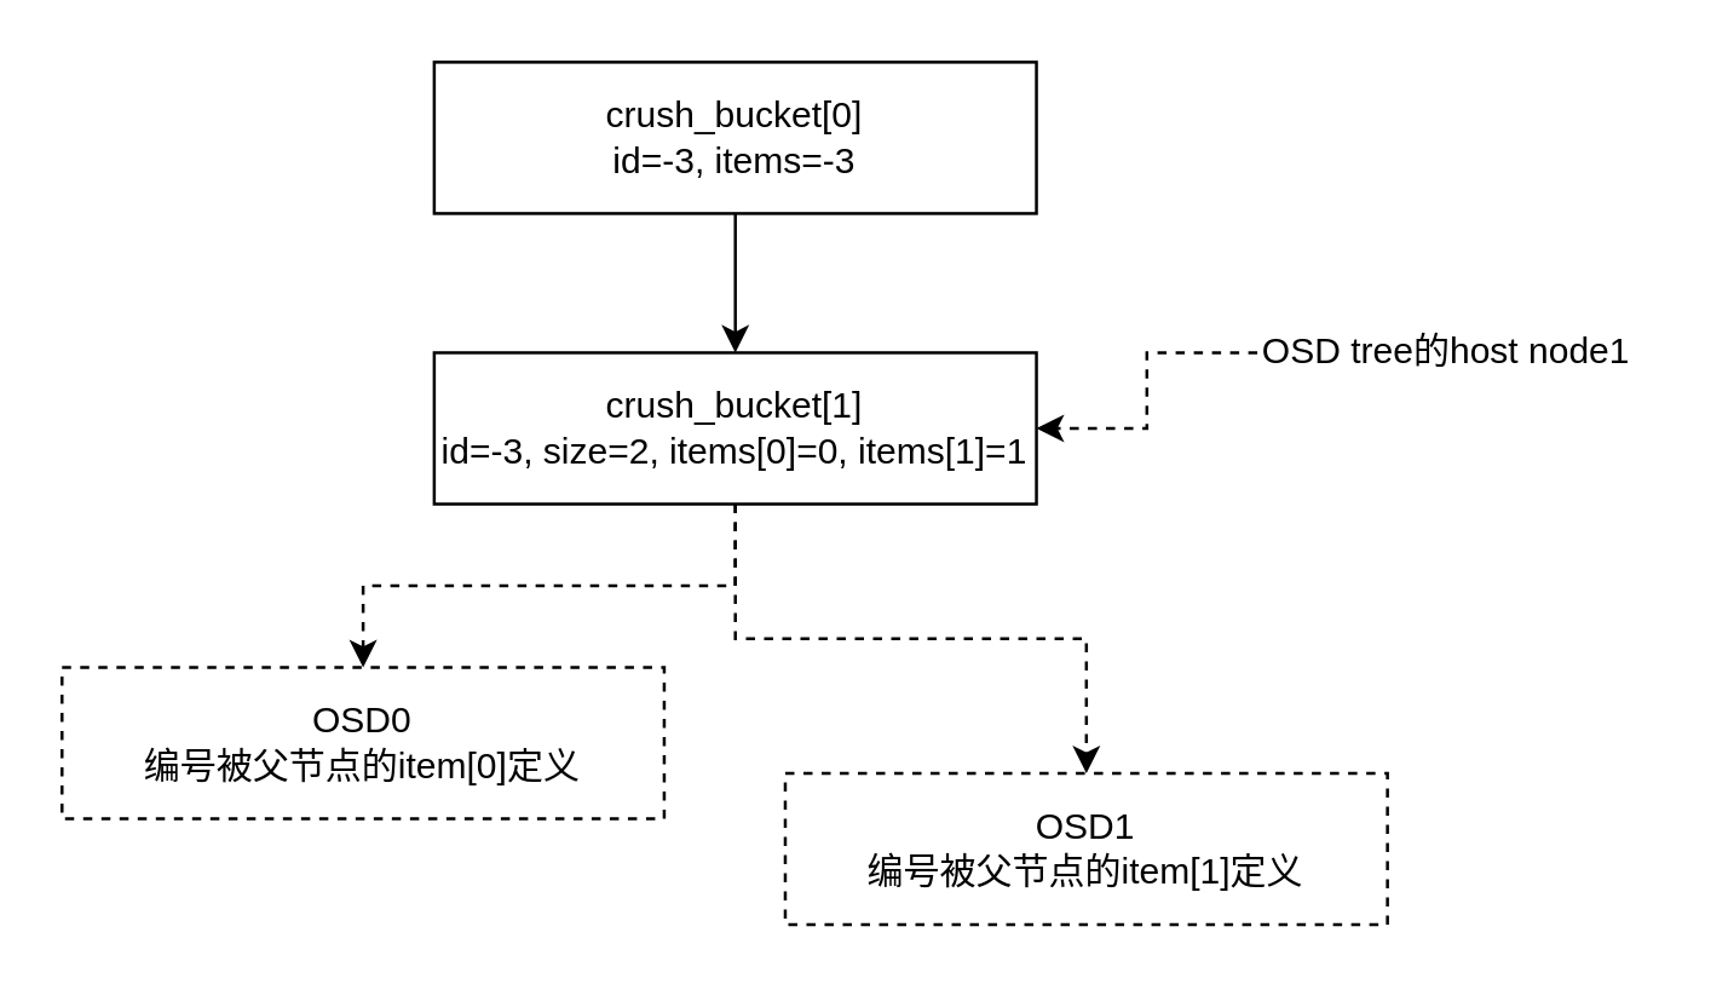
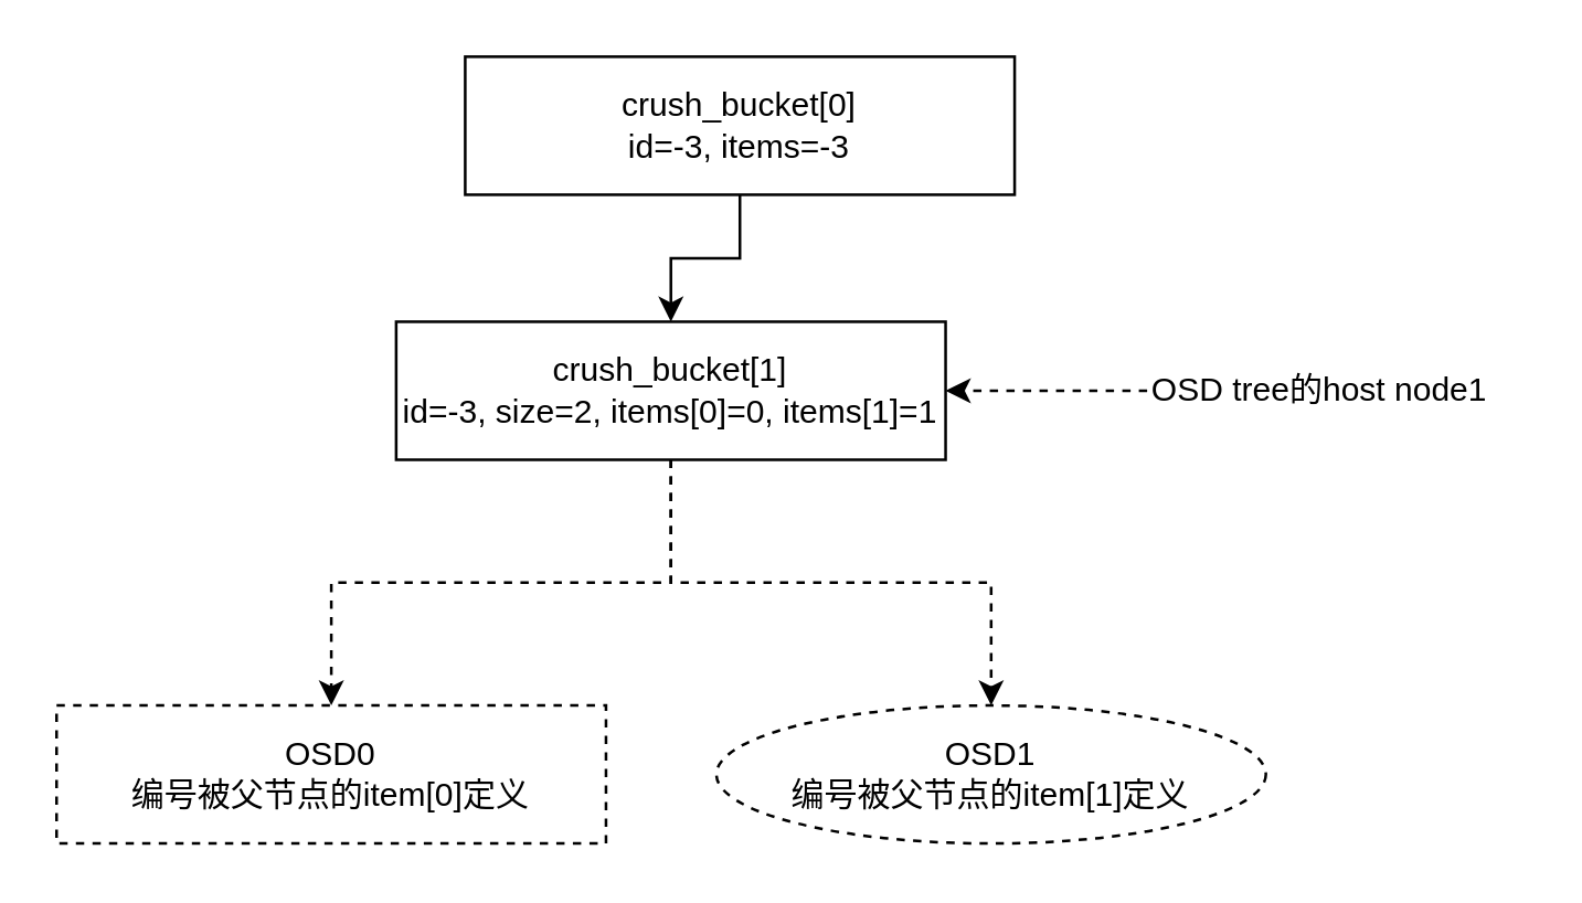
  <mxCell id="0" />
  <mxCell id="1" parent="0" />
  <mxCell id="2" value="" style="edgeStyle=orthogonalEdgeStyle;rounded=0;orthogonalLoop=1;jettySize=auto;html=1;" edge="1" parent="1" source="3" target="8"><mxGeometry relative="1" as="geometry" /></mxCell>
- <mxCell id="3" value="&lt;span&gt;crush_bucket[0]&lt;/span&gt;&lt;br&gt;&lt;span&gt;id=-3, items=-3&lt;/span&gt;" style="rounded=0;whiteSpace=wrap;html=1;" vertex="1" parent="1"><mxGeometry x="143" y="20" width="199" height="50" as="geometry" /></mxCell>
- <mxCell id="4" value="OSD0&lt;br&gt;编号被父节点的item[0]定义" style="rounded=0;whiteSpace=wrap;html=1;dashed=1;" vertex="1" parent="1"><mxGeometry x="20" y="220" width="199" height="50" as="geometry" /></mxCell>
- <mxCell id="5" value="&lt;span&gt;OSD1&lt;/span&gt;&lt;br&gt;&lt;span&gt;编号被父节点的item[1]定义&lt;/span&gt;" style="rounded=0;whiteSpace=wrap;html=1;dashed=1;" vertex="1" parent="1"><mxGeometry x="259" y="255" width="199" height="50" as="geometry" /></mxCell>
+ <mxCell id="3" value="&lt;span&gt;crush_bucket[0]&lt;/span&gt;&lt;br&gt;&lt;span&gt;id=-3, items=-3&lt;/span&gt;" style="rounded=0;whiteSpace=wrap;html=1;" vertex="1" parent="1"><mxGeometry x="168" y="20" width="199" height="50" as="geometry" /></mxCell>
+ <mxCell id="4" value="OSD0&lt;br&gt;编号被父节点的item[0]定义" style="rounded=0;whiteSpace=wrap;html=1;dashed=1;" vertex="1" parent="1"><mxGeometry x="20" y="255" width="199" height="50" as="geometry" /></mxCell>
+ <mxCell id="5" value="&lt;span&gt;OSD1&lt;/span&gt;&lt;br&gt;&lt;span&gt;编号被父节点的item[1]定义&lt;/span&gt;" style="ellipse;whiteSpace=wrap;html=1;dashed=1;" vertex="1" parent="1"><mxGeometry x="259" y="255" width="199" height="50" as="geometry" /></mxCell>
  <mxCell id="6" style="edgeStyle=orthogonalEdgeStyle;rounded=0;orthogonalLoop=1;jettySize=auto;html=1;exitX=0.5;exitY=1;exitDx=0;exitDy=0;dashed=1;" edge="1" parent="1" source="8" target="4"><mxGeometry relative="1" as="geometry" /></mxCell>
  <mxCell id="7" style="edgeStyle=orthogonalEdgeStyle;rounded=0;orthogonalLoop=1;jettySize=auto;html=1;exitX=0.5;exitY=1;exitDx=0;exitDy=0;dashed=1;" edge="1" parent="1" source="8" target="5"><mxGeometry relative="1" as="geometry" /></mxCell>
  <mxCell id="8" value="crush_bucket[1]&lt;br&gt;id=-3, size=2, items[0]=0, items[1]=1" style="rounded=0;whiteSpace=wrap;html=1;" vertex="1" parent="1"><mxGeometry x="143" y="116" width="199" height="50" as="geometry" /></mxCell>
  <mxCell id="9" style="edgeStyle=orthogonalEdgeStyle;rounded=0;orthogonalLoop=1;jettySize=auto;html=1;exitX=0;exitY=0.5;exitDx=0;exitDy=0;entryX=1;entryY=0.5;entryDx=0;entryDy=0;dashed=1;" edge="1" parent="1" source="10" target="8"><mxGeometry relative="1" as="geometry" /></mxCell>
- <mxCell id="10" value="OSD tree的host node1" style="text;html=1;strokeColor=none;fillColor=none;align=left;verticalAlign=middle;whiteSpace=wrap;rounded=0;dashed=1;" vertex="1" parent="1"><mxGeometry x="415" y="106" width="136" height="20" as="geometry" /></mxCell>
+ <mxCell id="10" value="OSD tree的host node1" style="text;html=1;strokeColor=none;fillColor=none;align=left;verticalAlign=middle;whiteSpace=wrap;rounded=0;dashed=1;" vertex="1" parent="1"><mxGeometry x="415" y="131" width="136" height="20" as="geometry" /></mxCell>
